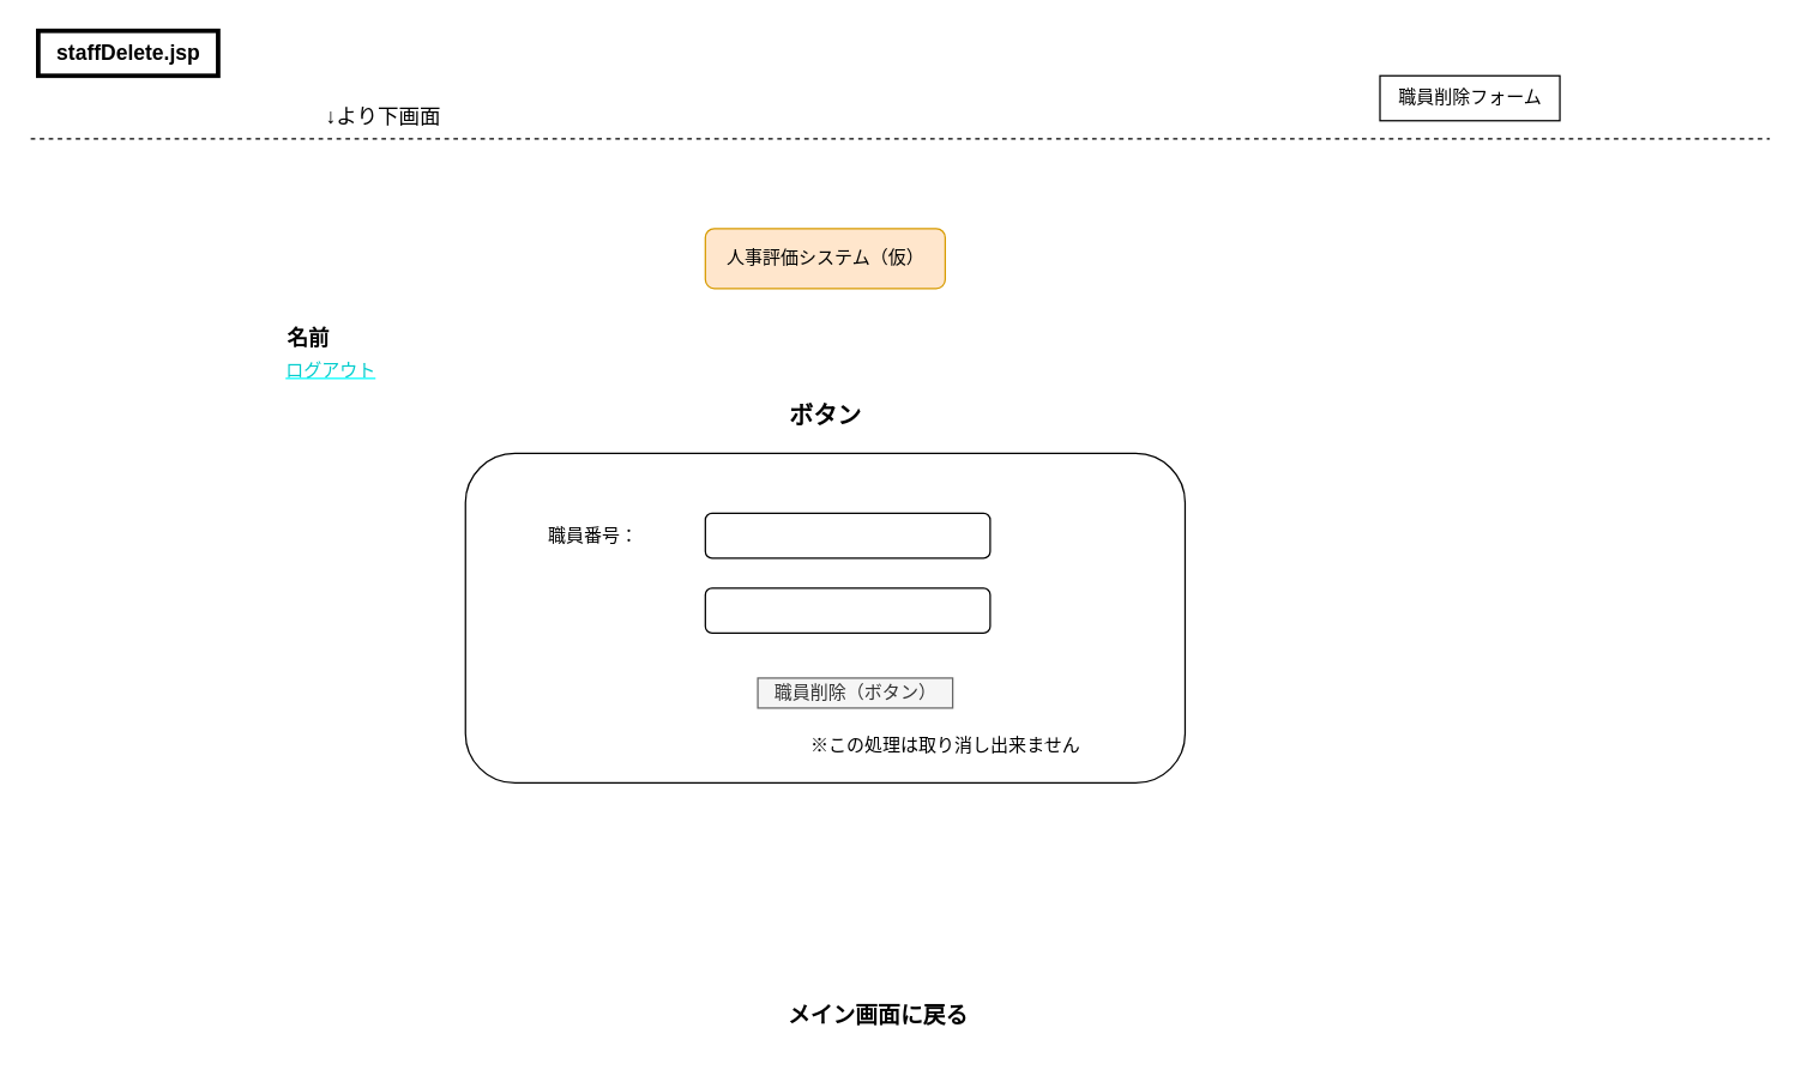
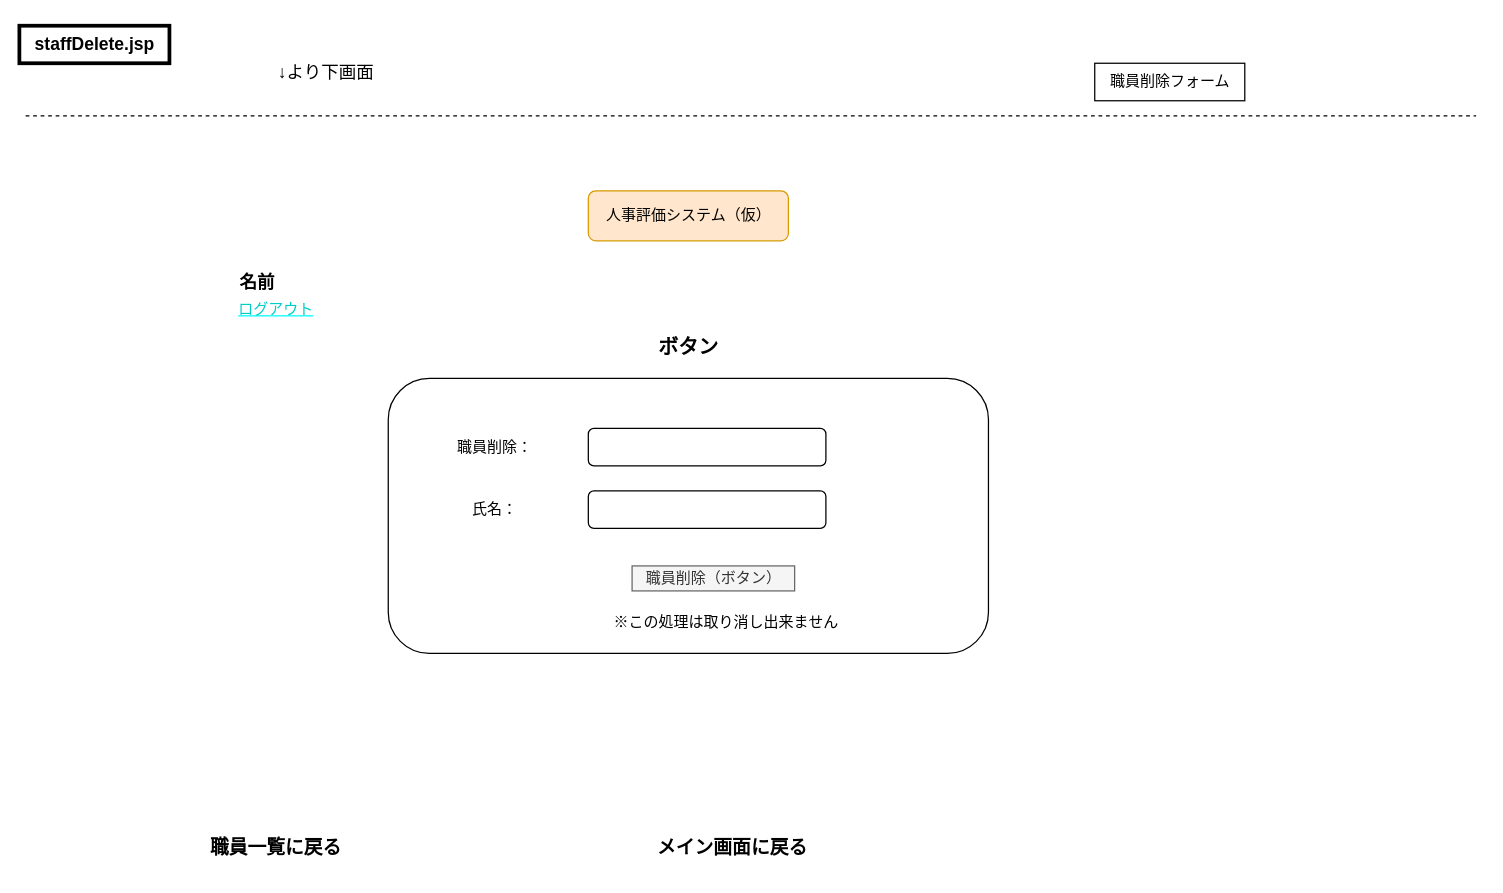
  <mxCell id="0" />
  <mxCell id="1" parent="0" />
- <mxCell id="2" value="&lt;span style=&quot;font-size: 14px;&quot;&gt;&lt;b&gt;staffDelete.jsp&lt;/b&gt;&lt;/span&gt;" style="text;html=1;align=center;verticalAlign=middle;resizable=0;points=[];autosize=1;strokeColor=default;fillColor=none;strokeWidth=3;" parent="1" vertex="1"><mxGeometry x="25" y="20" width="120" height="30" as="geometry" /></mxCell>
+ <mxCell id="2" value="&lt;span style=&quot;font-size: 14px;&quot;&gt;&lt;b&gt;staffDelete.jsp&lt;/b&gt;&lt;/span&gt;" style="text;html=1;align=center;verticalAlign=middle;resizable=0;points=[];autosize=1;strokeColor=default;fillColor=none;strokeWidth=3;" parent="1" vertex="1"><mxGeometry x="15" y="20" width="120" height="30" as="geometry" /></mxCell>
  <mxCell id="3" value="" style="endArrow=none;dashed=1;html=1;" parent="1" edge="1"><mxGeometry width="50" height="50" relative="1" as="geometry"><mxPoint y="92" as="sourcePoint" x="20" /><mxPoint x="1180" y="92" as="targetPoint" /></mxGeometry></mxCell>
- <mxCell id="4" value="&lt;font style=&quot;font-size: 14px;&quot;&gt;↓より下画面&lt;/font&gt;" style="text;html=1;align=center;verticalAlign=middle;resizable=0;points=[];autosize=1;strokeColor=none;fillColor=none;" parent="1" vertex="1"><mxGeometry x="205" y="62" width="100" height="30" as="geometry" /></mxCell>
+ <mxCell id="4" value="&lt;font style=&quot;font-size: 14px;&quot;&gt;↓より下画面&lt;/font&gt;" style="text;html=1;align=center;verticalAlign=middle;resizable=0;points=[];autosize=1;strokeColor=none;fillColor=none;" parent="1" vertex="1"><mxGeometry x="210" y="42" width="100" height="30" as="geometry" /></mxCell>
  <mxCell id="5" value="人事評価システム（仮）" style="text;html=1;align=center;verticalAlign=middle;resizable=0;points=[];autosize=1;strokeColor=#d79b00;fillColor=#ffe6cc;labelBackgroundColor=none;rounded=1;" parent="1" vertex="1"><mxGeometry x="470" y="152" width="160" height="40" as="geometry" /></mxCell>
  <mxCell id="6" value="&lt;b&gt;&lt;font style=&quot;font-size: 14px;&quot;&gt;名前&lt;/font&gt;&lt;/b&gt;" style="text;html=1;align=center;verticalAlign=middle;resizable=0;points=[];autosize=1;strokeColor=none;fillColor=none;" parent="1" vertex="1"><mxGeometry x="180" y="210" width="50" height="30" as="geometry" /></mxCell>
- <mxCell id="7" value="職員削除フォーム" style="text;html=1;align=center;verticalAlign=middle;resizable=0;points=[];autosize=1;strokeColor=default;fillColor=none;" parent="1" vertex="1"><mxGeometry x="920" y="50" width="120" height="30" as="geometry" /></mxCell>
+ <mxCell id="7" value="職員削除フォーム" style="text;html=1;align=center;verticalAlign=middle;resizable=0;points=[];autosize=1;strokeColor=default;fillColor=none;" parent="1" vertex="1"><mxGeometry x="875" y="50" width="120" height="30" as="geometry" /></mxCell>
  <mxCell id="8" value="&lt;u&gt;&lt;font style=&quot;color: rgb(0, 204, 204);&quot;&gt;ログアウト&lt;/font&gt;&lt;/u&gt;" style="text;html=1;align=center;verticalAlign=middle;resizable=0;points=[];autosize=1;fontColor=#00FFFF;" parent="1" vertex="1"><mxGeometry x="180" y="232" width="80" height="30" as="geometry" /></mxCell>
+ <mxCell id="9" value="&lt;font style=&quot;font-size: 15px;&quot;&gt;&lt;b&gt;職員一覧に戻る&lt;/b&gt;&lt;/font&gt;" style="text;html=1;align=center;verticalAlign=middle;resizable=0;points=[];autosize=1;strokeColor=none;fillColor=none;" parent="1" vertex="1"><mxGeometry x="155" y="662" width="130" height="30" as="geometry" /></mxCell>
  <mxCell id="10" value="&lt;span style=&quot;font-size: 15px;&quot;&gt;&lt;b&gt;メイン画面に戻る&lt;/b&gt;&lt;/span&gt;" style="text;html=1;align=center;verticalAlign=middle;resizable=0;points=[];autosize=1;strokeColor=none;fillColor=none;" parent="1" vertex="1"><mxGeometry x="515" y="662" width="140" height="30" as="geometry" /></mxCell>
  <mxCell id="11" value="&lt;b&gt;&lt;font style=&quot;font-size: 16px;&quot;&gt;ボタン&lt;/font&gt;&lt;/b&gt;" style="text;html=1;align=center;verticalAlign=middle;resizable=0;points=[];autosize=1;strokeColor=none;fillColor=none;" parent="1" vertex="1"><mxGeometry x="505" y="262" width="90" height="30" as="geometry" /></mxCell>
  <mxCell id="12" value="" style="rounded=1;whiteSpace=wrap;html=1;" parent="1" vertex="1"><mxGeometry x="310" y="302" width="480" height="220" as="geometry" /></mxCell>
- <mxCell id="13" value="職員番号：" style="text;html=1;align=center;verticalAlign=middle;resizable=0;points=[];autosize=1;strokeColor=none;fillColor=none;" parent="1" vertex="1"><mxGeometry x="355" y="342" width="80" height="30" as="geometry" /></mxCell>
+ <mxCell id="13" value="職員削除：" style="text;html=1;align=center;verticalAlign=middle;resizable=0;points=[];autosize=1;strokeColor=none;fillColor=none;" parent="1" vertex="1"><mxGeometry x="355" y="342" width="80" height="30" as="geometry" /></mxCell>
  <mxCell id="14" value="" style="rounded=1;whiteSpace=wrap;html=1;" parent="1" vertex="1"><mxGeometry x="470" y="342" width="190" height="30" as="geometry" /></mxCell>
+ <mxCell id="15" value="氏名：" style="text;html=1;align=center;verticalAlign=middle;resizable=0;points=[];autosize=1;strokeColor=none;fillColor=none;" parent="1" vertex="1"><mxGeometry x="365" y="392" width="60" height="30" as="geometry" /></mxCell>
  <mxCell id="16" value="" style="rounded=1;whiteSpace=wrap;html=1;" parent="1" vertex="1"><mxGeometry x="470" y="392" width="190" height="30" as="geometry" /></mxCell>
  <mxCell id="17" value="職員削除（ボタン）" style="text;html=1;align=center;verticalAlign=middle;resizable=0;points=[];autosize=1;strokeColor=#666666;fillColor=#f5f5f5;fontColor=#333333;" parent="1" vertex="1"><mxGeometry x="505" y="452" width="130" height="20" as="geometry" /></mxCell>
- <mxCell id="18" value="※この処理は取り消し出来ません" style="text;html=1;align=center;verticalAlign=middle;resizable=0;points=[];autosize=1;strokeColor=none;fillColor=none;" parent="1" vertex="1"><mxGeometry x="530" y="482" width="200" height="30" as="geometry" /></mxCell>
+ <mxCell id="18" value="※この処理は取り消し出来ません" style="text;html=1;align=center;verticalAlign=middle;resizable=0;points=[];autosize=1;strokeColor=none;fillColor=none;" parent="1" vertex="1"><mxGeometry x="480" y="482" width="200" height="30" as="geometry" /></mxCell>
